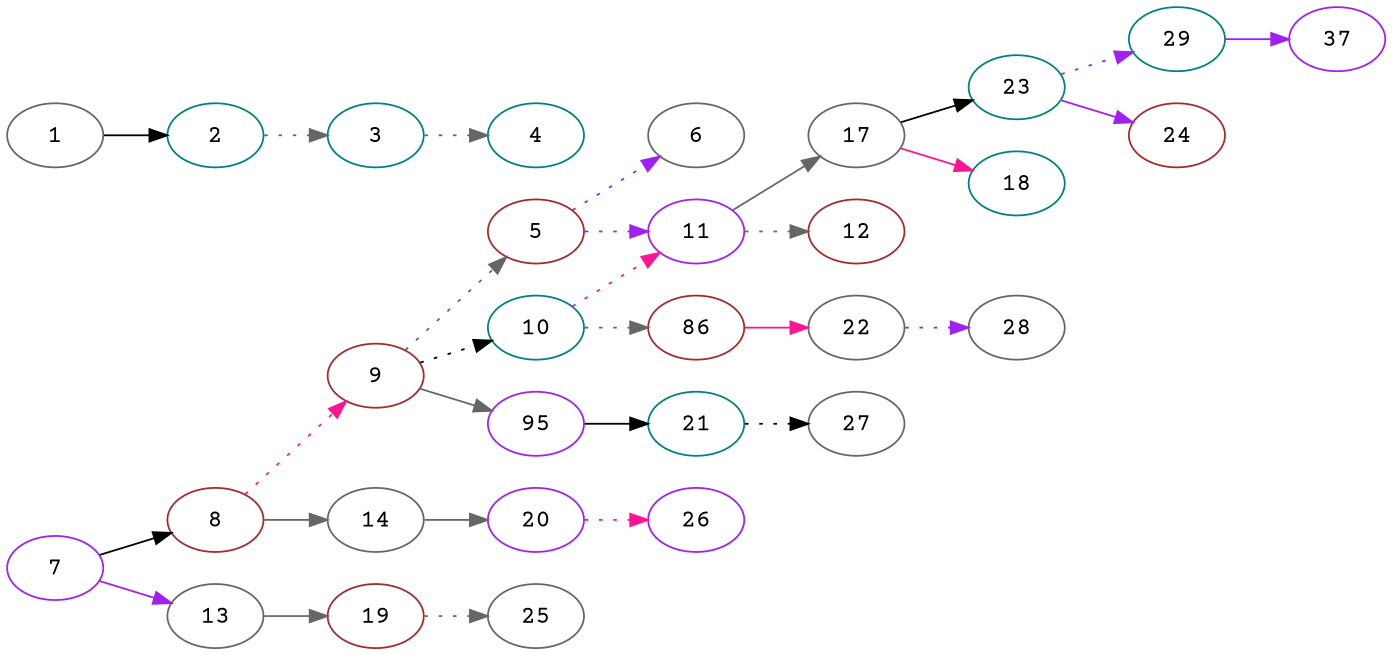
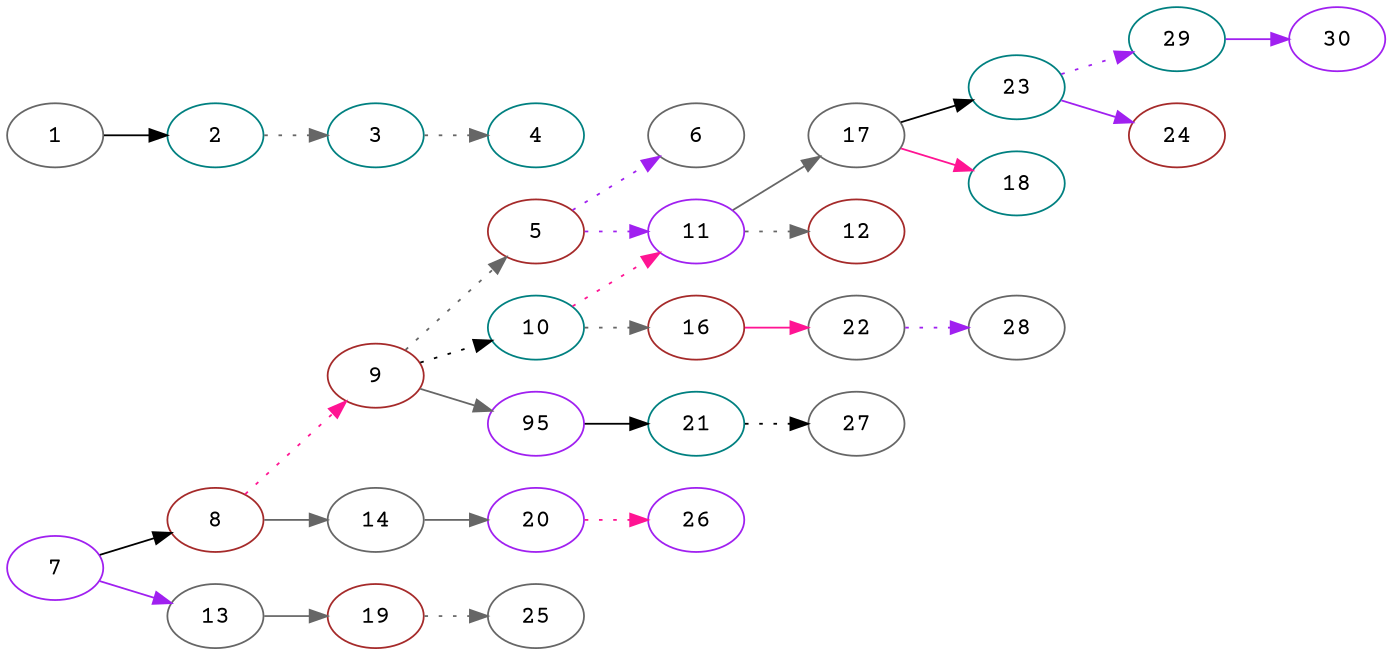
  digraph {
    fontname="Courier Prime"
    rankdir=LR
    node [color=gray40 fontname="Courier Prime"]
    edge [color=gray40 fontname="Courier Prime" style=dotted]
    11 [color=purple]
    17
    12 [color=brown]
    23 [color=teal]
    18 [color=teal]
    5 [color=brown]
    6
    10 [color=teal]
-   16 [color=brown label=86]
+   16 [color=brown]
    22
    29 [color=teal]
    24 [color=brown]
    4 [color=teal]
    9 [color=brown]
    n15 [color=purple label=95]
    21 [color=teal]
    28
-   30 [color=purple label=37]
+   30 [color=purple]
    3 [color=teal]
    8 [color=brown]
    14
    20 [color=purple]
    27
    2 [color=teal]
    7 [color=purple]
    13
    19 [color=brown]
    26 [color=purple]
    1
    25
    11 -> 17 [style=solid]
    11 -> 12
    17 -> 23 [color=black style=solid]
    17 -> 18 [color=deeppink style=solid]
    23 -> 29 [color=purple]
    23 -> 24 [color=purple style=solid]
    5 -> 11 [color=purple]
    5 -> 6 [color=purple]
    10 -> 11 [color=deeppink]
    10 -> 16
    16 -> 22 [color=deeppink style=solid]
    22 -> 28 [color=purple]
    29 -> 30 [color=purple style=solid]
    9 -> 5
    9 -> 10 [color=black]
    9 -> n15 [style=solid]
    n15 -> 21 [color=black style=solid]
    21 -> 27 [color=black]
    3 -> 4
    8 -> 9 [color=deeppink]
    8 -> 14 [style=solid]
    14 -> 20 [style=solid]
    20 -> 26 [color=deeppink]
    2 -> 3
    7 -> 8 [color=black style=solid]
    7 -> 13 [color=purple style=solid]
    13 -> 19 [style=solid]
    19 -> 25
    1 -> 2 [color=black style=solid]
  }
